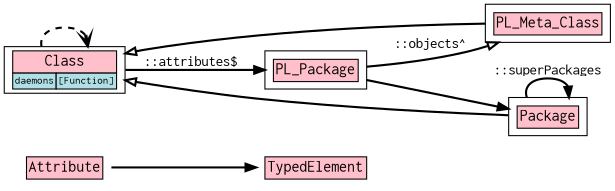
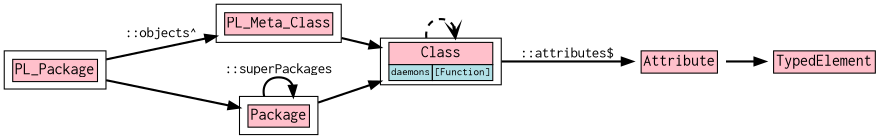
  digraph {
    fontname="Open Sans"
    rankdir=LR
    node [fontname="Open Sans" shape=box]
    edge [fontname="Open Sans" penwidth=2]
    n1 [label=<<table BORDER="0" CELLBORDER="1" CELLSPACING="0" CELLPADDING="1"><tr><td bgcolor="pink" colspan="2"><font face="INCONSOLATA" point-size="15">Attribute</font></td></tr></table>> shape=none]
    n2 [label=<<table BORDER="0" CELLBORDER="1" CELLSPACING="0" CELLPADDING="1"><tr><td bgcolor="pink" colspan="2"><font face="INCONSOLATA" point-size="15">TypedElement</font></td></tr></table>> shape=none]
    n3 [label=<<table BORDER="0" CELLBORDER="1" CELLSPACING="0" CELLPADDING="1"><tr><td bgcolor="pink" colspan="2"><font face="INCONSOLATA" point-size="15">Class</font></td></tr><tr> <td bgcolor="powderblue"><font point-size="10" face="INCONSOLATA">daemons</font></td><td bgcolor="powderblue"><font point-size="10" face="INCONSOLATA">[Function]</font></td></tr></table>>]
    n4 [label=<<table BORDER="0" CELLBORDER="1" CELLSPACING="0" CELLPADDING="1"><tr><td bgcolor="pink" colspan="2"><font face="INCONSOLATA" point-size="15">PL_Meta_Class</font></td></tr></table>>]
    n5 [label=<<table BORDER="0" CELLBORDER="1" CELLSPACING="0" CELLPADDING="1"><tr><td bgcolor="pink" colspan="2"><font face="INCONSOLATA" point-size="15">PL_Package</font></td></tr></table>>]
    n6 [label=<<table BORDER="0" CELLBORDER="1" CELLSPACING="0" CELLPADDING="1"><tr><td bgcolor="pink" colspan="2"><font face="INCONSOLATA" point-size="15">Package</font></td></tr></table>>]
    n1 -> n2 [arrowhead=normal]
-   n3 -> n5 [label=<<font face="INCONSOLATA">::attributes$</font>>]
+   n3 -> n1 [label=<<font face="INCONSOLATA">::attributes$</font>>]
    n3 -> n3 [arrowhead=vee style=dashed]
-   n4 -> n3 [arrowhead=empty]
-   n5 -> n4 [label=<<font face="INCONSOLATA">::objects^</font>> arrowhead=empty]
+   n4 -> n3 [arrowhead=normal]
+   n5 -> n4 [label=<<font face="INCONSOLATA">::objects^</font>>]
    n5 -> n6 [arrowhead=normal]
-   n6 -> n3 [arrowhead=empty]
+   n6 -> n3 [arrowhead=normal]
    n6 -> n6 [label=<<font face="INCONSOLATA">::superPackages</font>>]
  }
